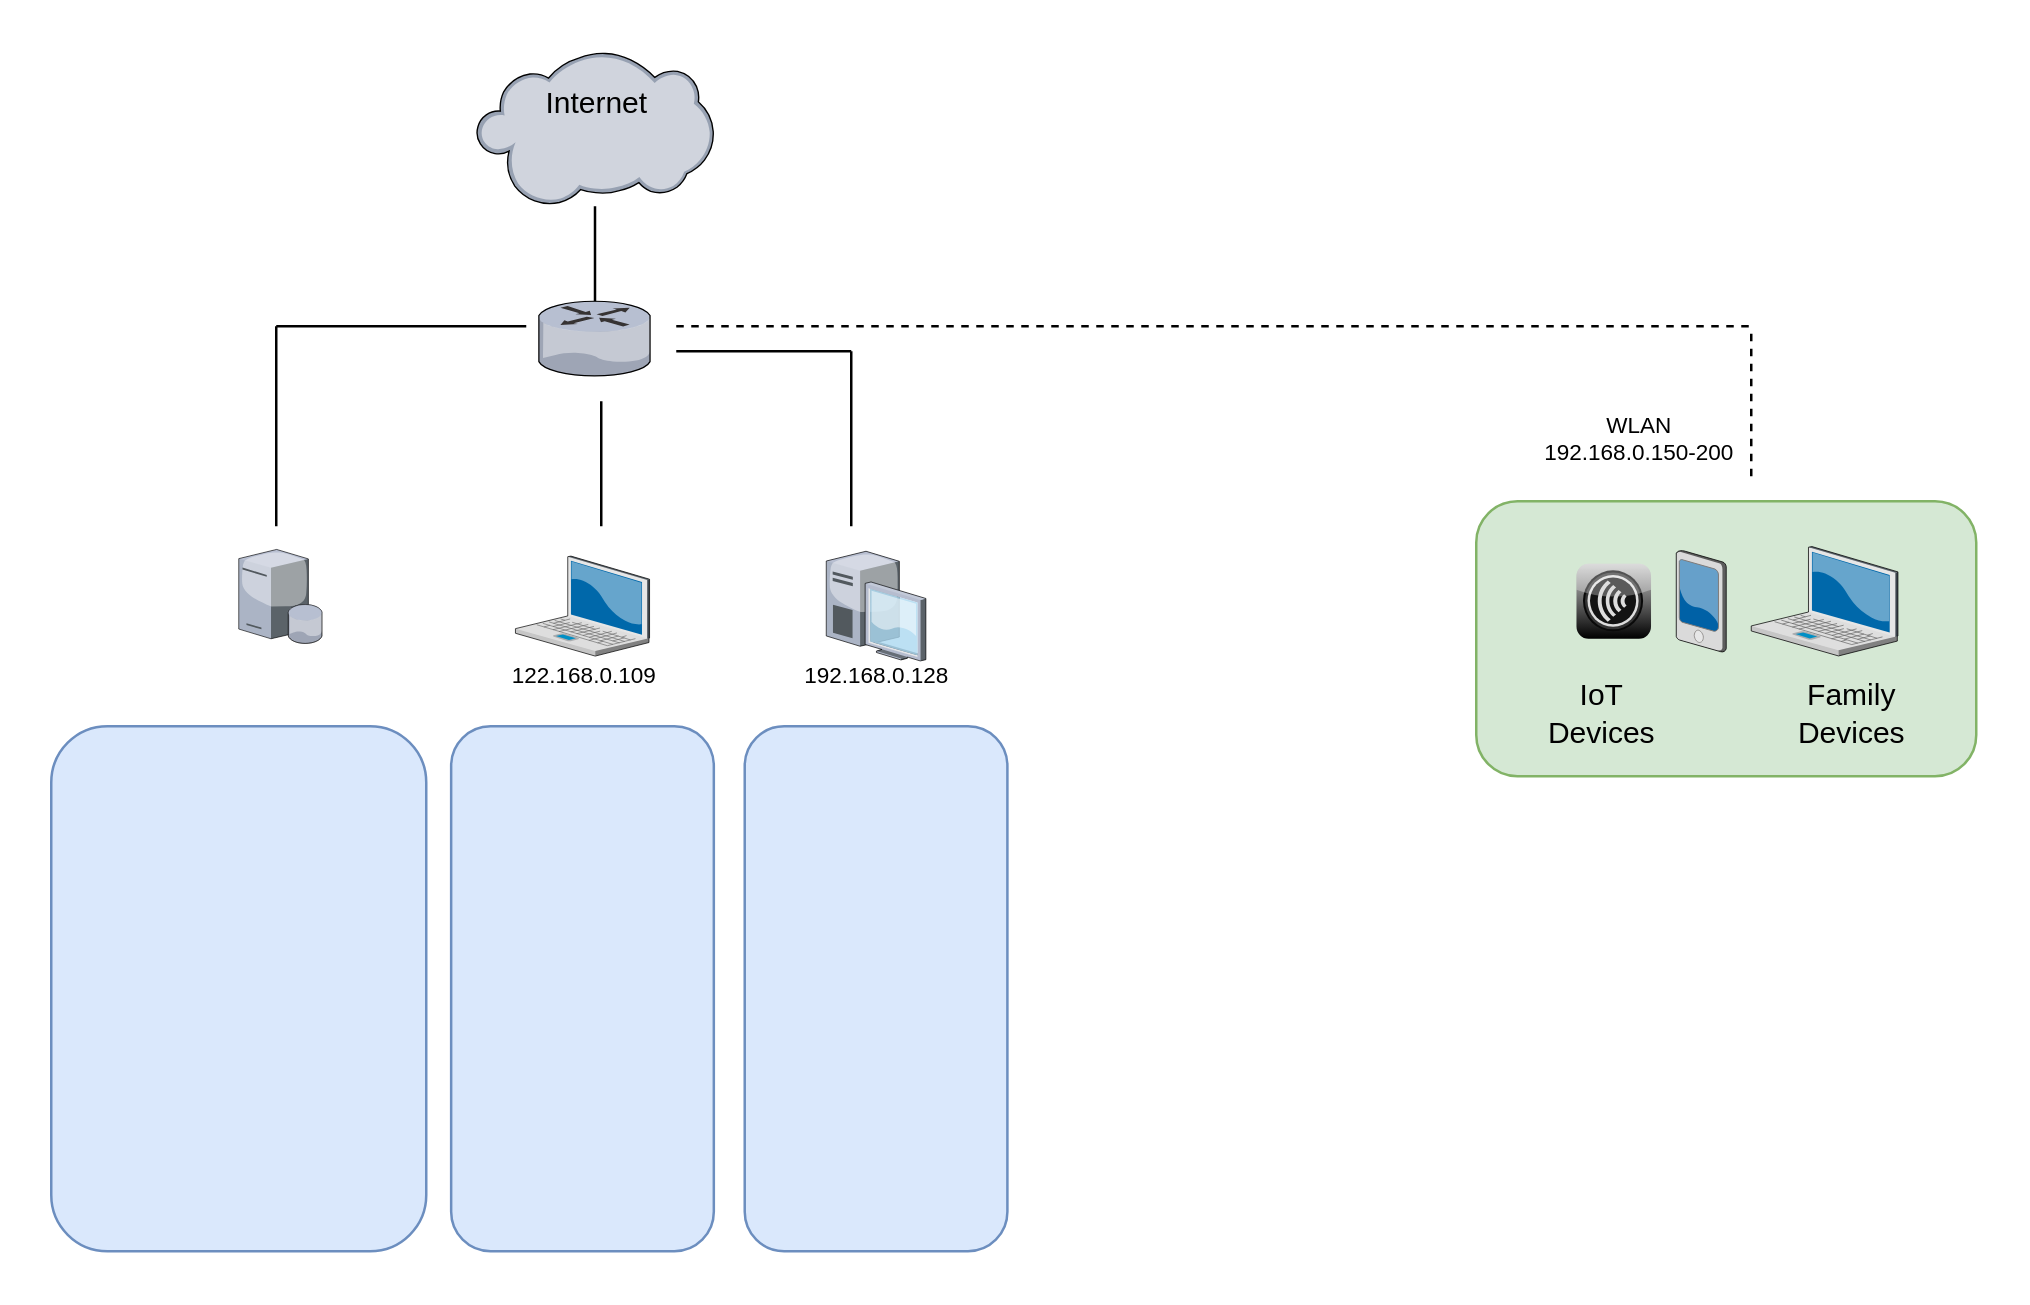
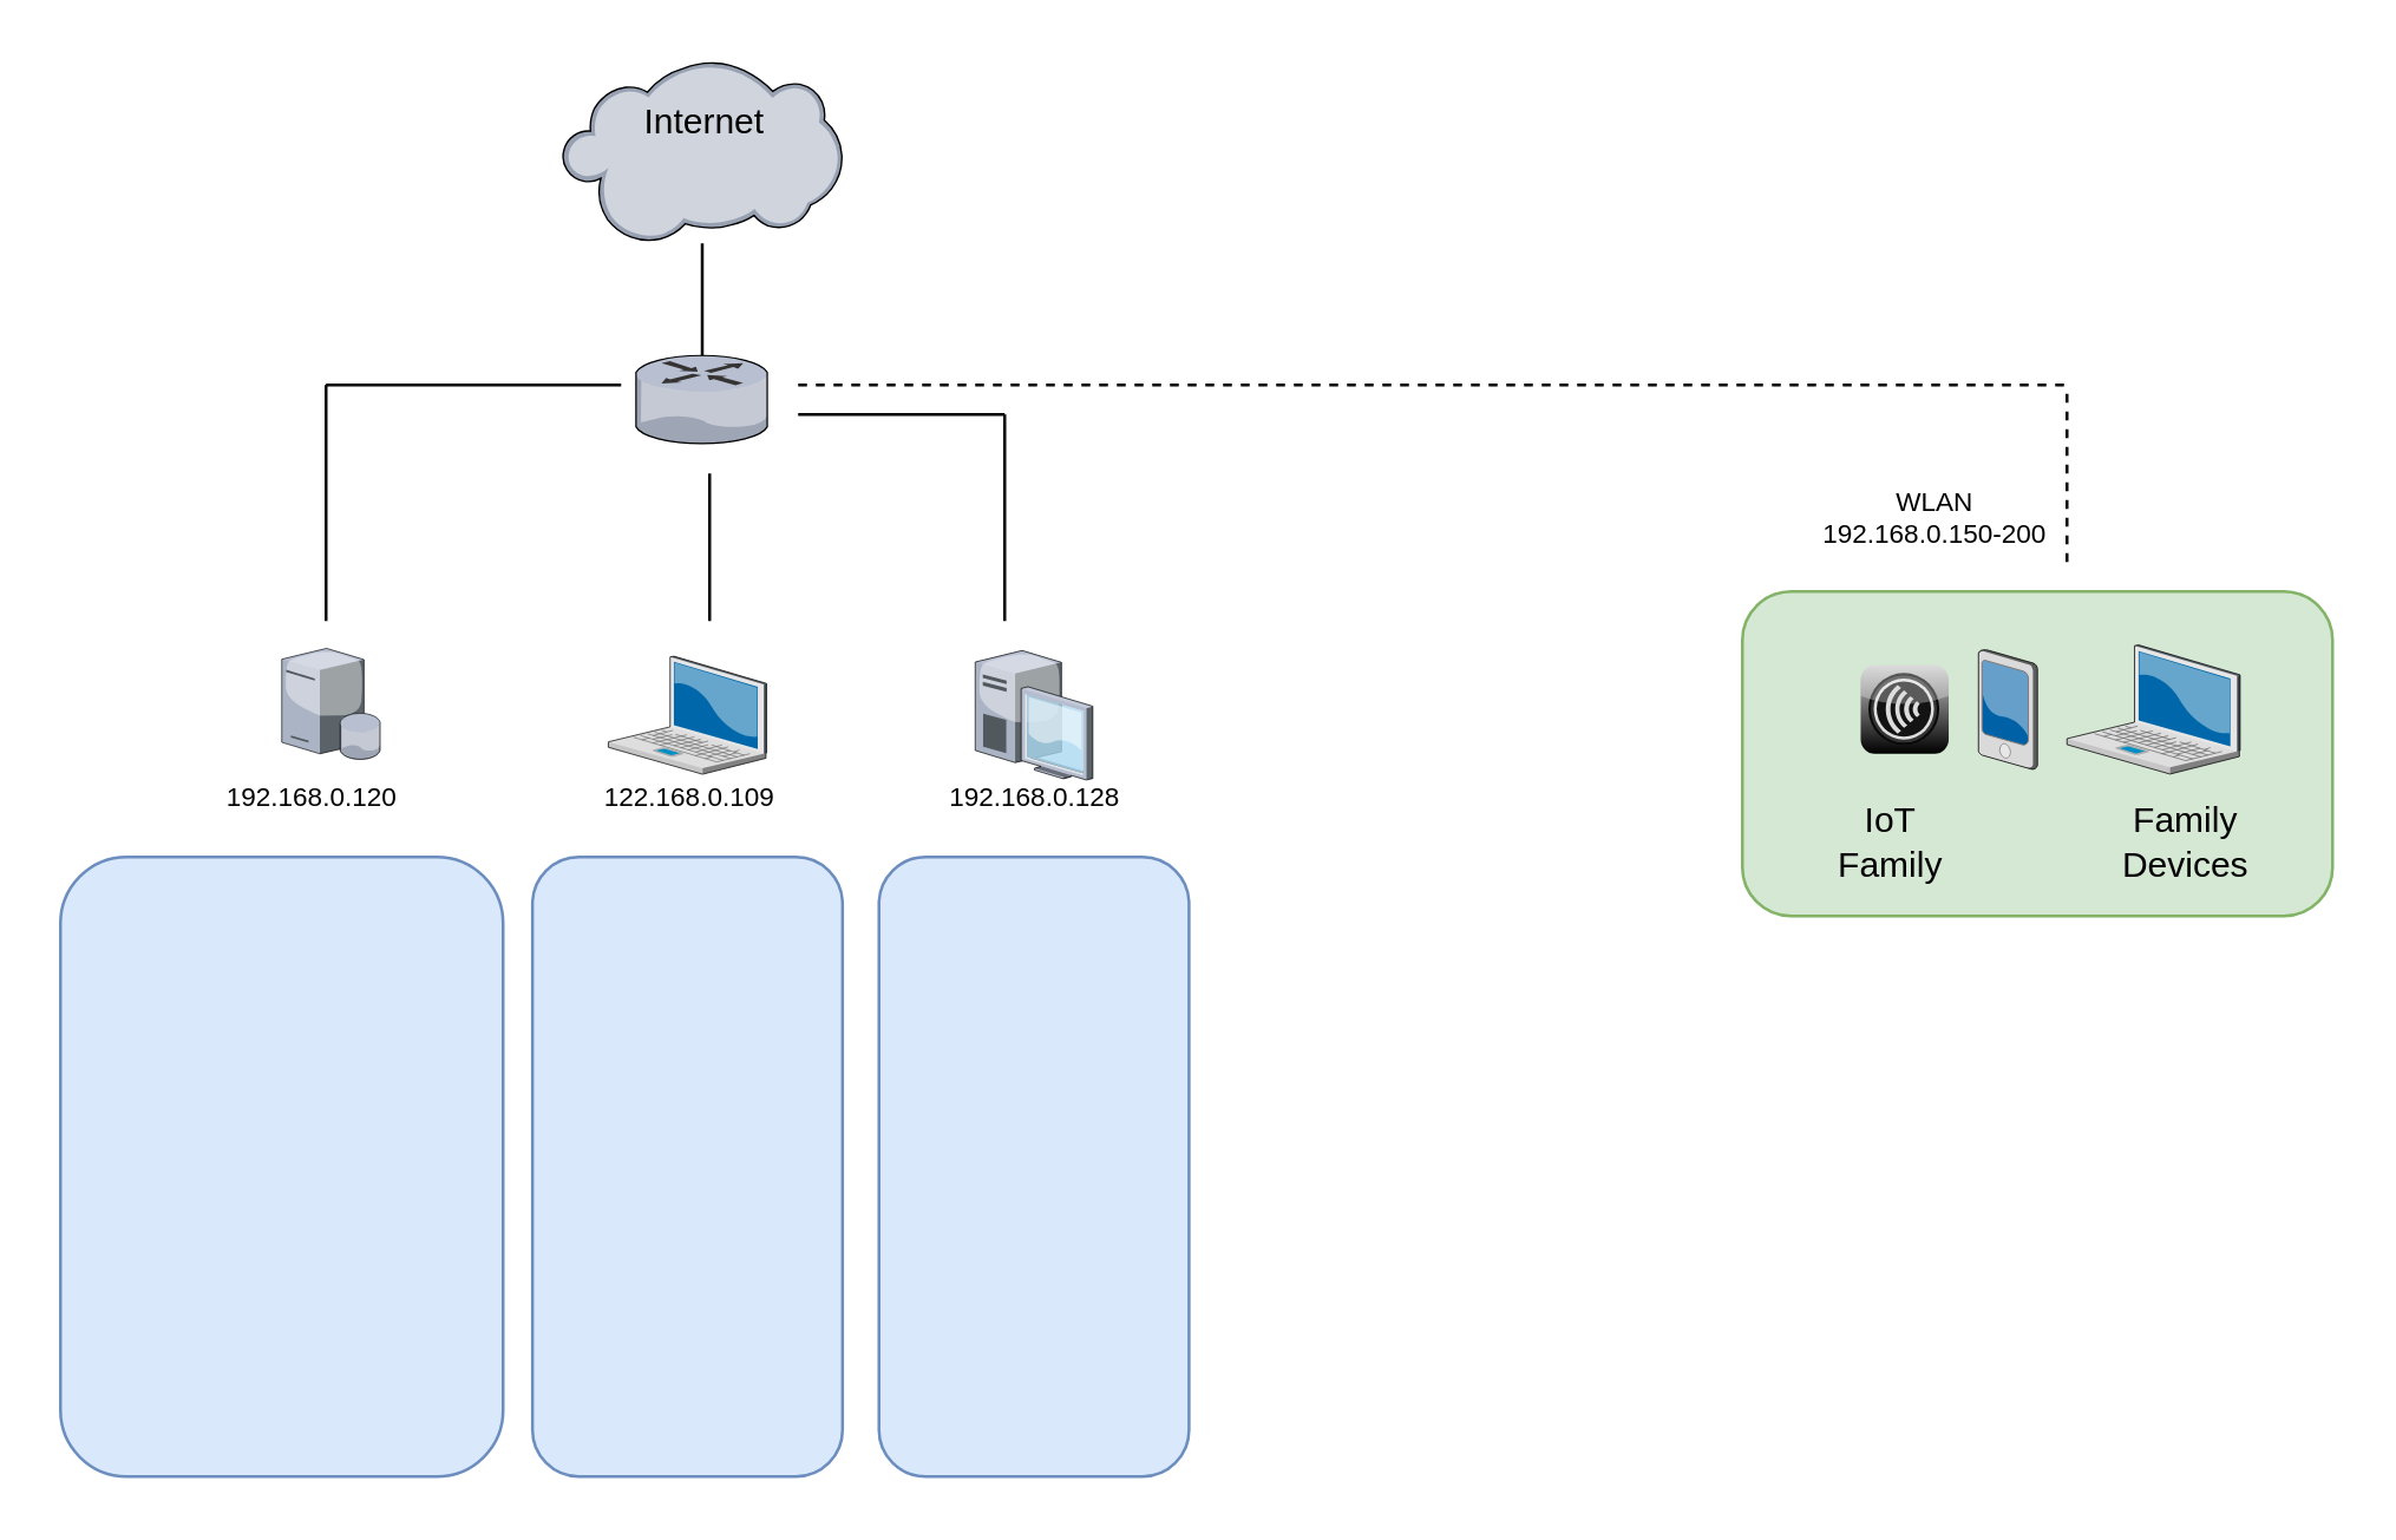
  <mxCell id="0" />
  <mxCell id="1" parent="0" />
  <mxCell id="2" value="" style="rounded=1;whiteSpace=wrap;html=1;fontSize=9;fillColor=#dae8fc;strokeColor=#6c8ebf;" vertex="1" parent="1"><mxGeometry x="20" y="290" width="150" height="210" as="geometry" /></mxCell>
  <mxCell id="3" value="" style="rounded=1;whiteSpace=wrap;html=1;fillColor=#d5e8d4;strokeColor=#82b366;" vertex="1" parent="1"><mxGeometry x="590" y="200" width="200" height="110" as="geometry" /></mxCell>
  <mxCell id="4" value="" style="verticalLabelPosition=bottom;sketch=0;aspect=fixed;html=1;verticalAlign=top;strokeColor=none;align=center;outlineConnect=0;shape=mxgraph.citrix.cloud;" vertex="1" parent="1"><mxGeometry x="190" y="20" width="95" height="62" as="geometry" /></mxCell>
  <mxCell id="5" value="Internet" style="text;html=1;align=center;verticalAlign=middle;resizable=0;points=[];autosize=1;strokeColor=none;fillColor=none;" vertex="1" parent="1"><mxGeometry x="207.5" y="31" width="60" height="20" as="geometry" /></mxCell>
  <mxCell id="6" value="" style="verticalLabelPosition=bottom;sketch=0;aspect=fixed;html=1;verticalAlign=top;strokeColor=none;align=center;outlineConnect=0;shape=mxgraph.citrix.router;" vertex="1" parent="1"><mxGeometry x="215" y="120" width="45" height="29.87" as="geometry" /></mxCell>
  <mxCell id="7" value="" style="verticalLabelPosition=bottom;sketch=0;aspect=fixed;html=1;verticalAlign=top;strokeColor=none;align=center;outlineConnect=0;shape=mxgraph.citrix.pda;" vertex="1" parent="1"><mxGeometry x="670" y="219.67" width="20" height="40.67" as="geometry" /></mxCell>
  <mxCell id="8" value="" style="verticalLabelPosition=bottom;sketch=0;aspect=fixed;html=1;verticalAlign=top;strokeColor=none;align=center;outlineConnect=0;shape=mxgraph.citrix.laptop_2;" vertex="1" parent="1"><mxGeometry x="700" y="218.13" width="58.67" height="43.75" as="geometry" /></mxCell>
  <mxCell id="9" value="" style="verticalLabelPosition=bottom;sketch=0;aspect=fixed;html=1;verticalAlign=top;strokeColor=none;align=center;outlineConnect=0;shape=mxgraph.citrix.role_storefront_services;fillColor=#CCCCCC;gradientColor=#000000;gradientDirection=south;" vertex="1" parent="1"><mxGeometry x="630" y="225" width="30" height="30" as="geometry" /></mxCell>
  <mxCell id="10" value="" style="verticalLabelPosition=bottom;sketch=0;aspect=fixed;html=1;verticalAlign=top;strokeColor=none;align=center;outlineConnect=0;shape=mxgraph.citrix.desktop;" vertex="1" parent="1"><mxGeometry x="330" y="220" width="39.85" height="43.88" as="geometry" /></mxCell>
  <mxCell id="11" value="" style="verticalLabelPosition=bottom;sketch=0;aspect=fixed;html=1;verticalAlign=top;strokeColor=none;align=center;outlineConnect=0;shape=mxgraph.citrix.database_server;" vertex="1" parent="1"><mxGeometry x="95" y="219.27" width="33.43" height="37.61" as="geometry" /></mxCell>
  <mxCell id="12" value="" style="verticalLabelPosition=bottom;sketch=0;aspect=fixed;html=1;verticalAlign=top;strokeColor=none;align=center;outlineConnect=0;shape=mxgraph.citrix.laptop_2;" vertex="1" parent="1"><mxGeometry x="205.68" y="221.94" width="53.64" height="40" as="geometry" /></mxCell>
- <mxCell id="13" value="IoT&lt;br&gt;Devices&lt;br&gt;" style="text;html=1;align=center;verticalAlign=middle;resizable=0;points=[];autosize=1;strokeColor=none;fillColor=none;" vertex="1" parent="1"><mxGeometry x="610" y="270" width="60" height="30" as="geometry" /></mxCell>
+ <mxCell id="13" value="IoT&lt;br&gt;Family&lt;br&gt;" style="text;html=1;align=center;verticalAlign=middle;resizable=0;points=[];autosize=1;strokeColor=none;fillColor=none;" vertex="1" parent="1"><mxGeometry x="610" y="270" width="60" height="30" as="geometry" /></mxCell>
  <mxCell id="14" value="Family&lt;br&gt;Devices" style="text;html=1;align=center;verticalAlign=middle;resizable=0;points=[];autosize=1;strokeColor=none;fillColor=none;" vertex="1" parent="1"><mxGeometry x="710" y="270" width="60" height="30" as="geometry" /></mxCell>
  <mxCell id="15" value="" style="endArrow=none;dashed=1;html=1;rounded=0;" edge="1" parent="1"><mxGeometry width="50" height="50" relative="1" as="geometry"><mxPoint x="270" y="130" as="sourcePoint" /><mxPoint x="700" y="130" as="targetPoint" /></mxGeometry></mxCell>
  <mxCell id="16" value="" style="endArrow=none;dashed=1;html=1;rounded=0;" edge="1" parent="1"><mxGeometry width="50" height="50" relative="1" as="geometry"><mxPoint x="700" y="190" as="sourcePoint" /><mxPoint x="700" y="130" as="targetPoint" /></mxGeometry></mxCell>
  <mxCell id="17" value="WLAN&lt;br style=&quot;font-size: 9px;&quot;&gt;192.168.0.150-200" style="text;html=1;align=center;verticalAlign=middle;resizable=0;points=[];autosize=1;strokeColor=none;fillColor=none;fontSize=9;" vertex="1" parent="1"><mxGeometry x="610" y="160" width="90" height="30" as="geometry" /></mxCell>
+ <mxCell id="18" value="192.168.0.120&lt;br&gt;" style="text;html=1;align=center;verticalAlign=middle;resizable=0;points=[];autosize=1;strokeColor=none;fillColor=none;fontSize=9;" vertex="1" parent="1"><mxGeometry x="70" y="260" width="70" height="20" as="geometry" /></mxCell>
  <mxCell id="19" value="122.168.0.109&lt;br&gt;" style="text;html=1;align=center;verticalAlign=middle;resizable=0;points=[];autosize=1;strokeColor=none;fillColor=none;fontSize=9;" vertex="1" parent="1"><mxGeometry x="197.5" y="260" width="70" height="20" as="geometry" /></mxCell>
  <mxCell id="20" value="192.168.0.128&lt;br&gt;" style="text;html=1;align=center;verticalAlign=middle;resizable=0;points=[];autosize=1;strokeColor=none;fillColor=none;fontSize=9;" vertex="1" parent="1"><mxGeometry x="314.93" y="260" width="70" height="20" as="geometry" /></mxCell>
  <mxCell id="21" value="" style="rounded=1;whiteSpace=wrap;html=1;fontSize=9;fillColor=#dae8fc;strokeColor=#6c8ebf;" vertex="1" parent="1"><mxGeometry x="179.96" y="290" width="105.07" height="210" as="geometry" /></mxCell>
  <mxCell id="22" value="" style="rounded=1;whiteSpace=wrap;html=1;fontSize=9;fillColor=#dae8fc;strokeColor=#6c8ebf;" vertex="1" parent="1"><mxGeometry x="297.39" y="290" width="105.07" height="210" as="geometry" /></mxCell>
  <mxCell id="23" value="" style="endArrow=none;html=1;rounded=0;fontSize=9;" edge="1" parent="1"><mxGeometry width="50" height="50" relative="1" as="geometry"><mxPoint x="110" y="130" as="sourcePoint" /><mxPoint x="210" y="130" as="targetPoint" /></mxGeometry></mxCell>
  <mxCell id="24" value="" style="endArrow=none;html=1;rounded=0;fontSize=9;" edge="1" parent="1"><mxGeometry width="50" height="50" relative="1" as="geometry"><mxPoint x="110" y="210" as="sourcePoint" /><mxPoint x="110" y="130" as="targetPoint" /></mxGeometry></mxCell>
  <mxCell id="25" value="" style="endArrow=none;html=1;rounded=0;fontSize=9;" edge="1" parent="1"><mxGeometry width="50" height="50" relative="1" as="geometry"><mxPoint x="240" y="210" as="sourcePoint" /><mxPoint x="240" y="160" as="targetPoint" /></mxGeometry></mxCell>
  <mxCell id="26" value="" style="endArrow=none;html=1;rounded=0;fontSize=9;" edge="1" parent="1"><mxGeometry width="50" height="50" relative="1" as="geometry"><mxPoint x="340" y="140" as="sourcePoint" /><mxPoint x="270" y="140" as="targetPoint" /></mxGeometry></mxCell>
  <mxCell id="27" value="" style="endArrow=none;html=1;rounded=0;fontSize=9;" edge="1" parent="1"><mxGeometry width="50" height="50" relative="1" as="geometry"><mxPoint x="340" y="210" as="sourcePoint" /><mxPoint x="340" y="140" as="targetPoint" /></mxGeometry></mxCell>
  <mxCell id="28" value="" style="endArrow=none;html=1;rounded=0;fontSize=9;" edge="1" parent="1" source="6" target="4"><mxGeometry width="50" height="50" relative="1" as="geometry"><mxPoint x="240" y="110" as="sourcePoint" /><mxPoint x="240" y="90" as="targetPoint" /></mxGeometry></mxCell>
